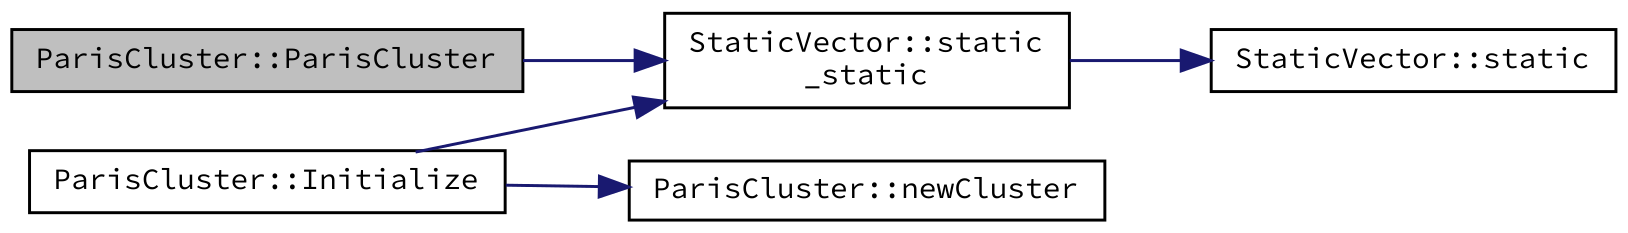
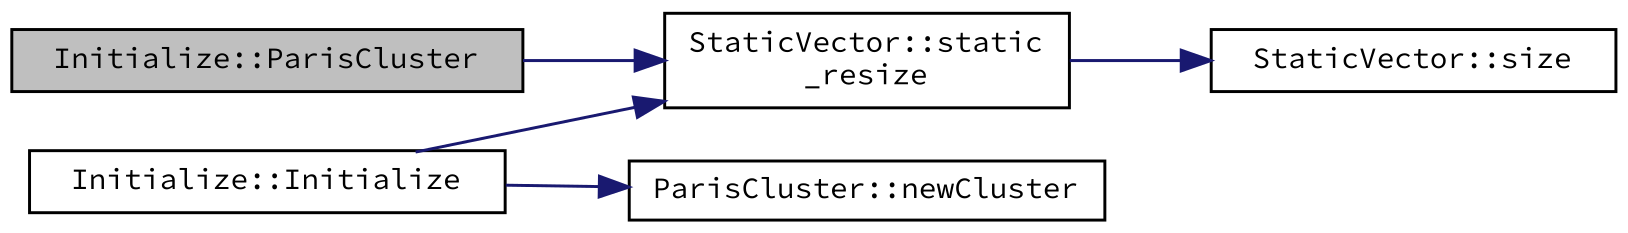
  digraph {
    fontname="Source Code Pro"
    rankdir=LR
    node [color=black fillcolor=white fontname="Source Code Pro" fontsize=10 shape=record style=filled]
    edge [color=midnightblue fontname="Source Code Pro" fontsize=10 labelfontname=Helvetica labelfontsize=10 style=solid]
-   n1 [fillcolor=grey75 fontcolor=black height=0.2 label="ParisCluster::ParisCluster" width=0.4]
-   n2 [height=0.2 label="StaticVector::static\l_static" width=0.4]
-   n3 [height=0.2 label="ParisCluster::Initialize" width=0.4]
+   n1 [fillcolor=grey75 fontcolor=black height=0.2 label="Initialize::ParisCluster" width=0.4]
+   n2 [height=0.2 label="StaticVector::static\l_resize" width=0.4]
+   n3 [height=0.2 label="Initialize::Initialize" width=0.4]
    n4 [height=0.2 label="ParisCluster::newCluster" width=0.4]
-   n5 [height=0.2 label="StaticVector::static" width=0.4]
+   n5 [height=0.2 label="StaticVector::size" width=0.4]
    n1 -> n2
    n2 -> n5
    n3 -> n2
    n3 -> n4
  }
